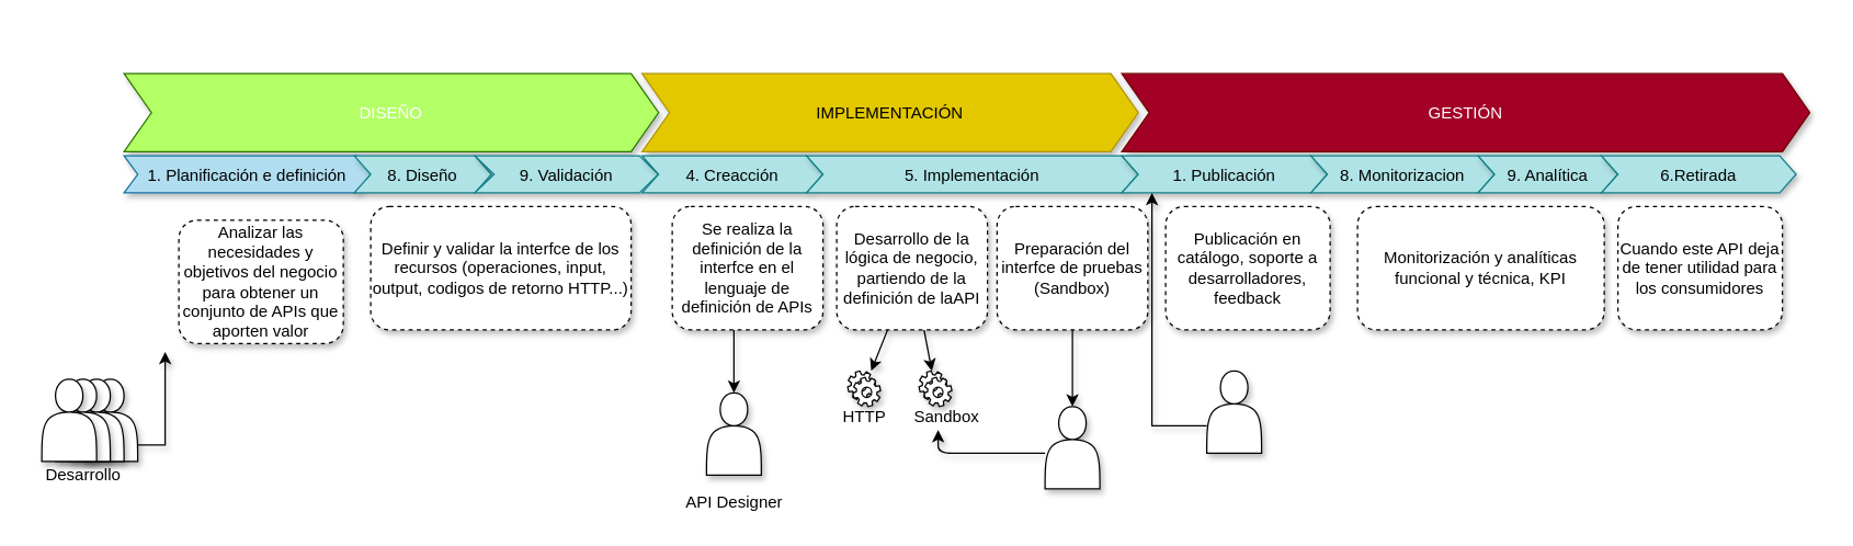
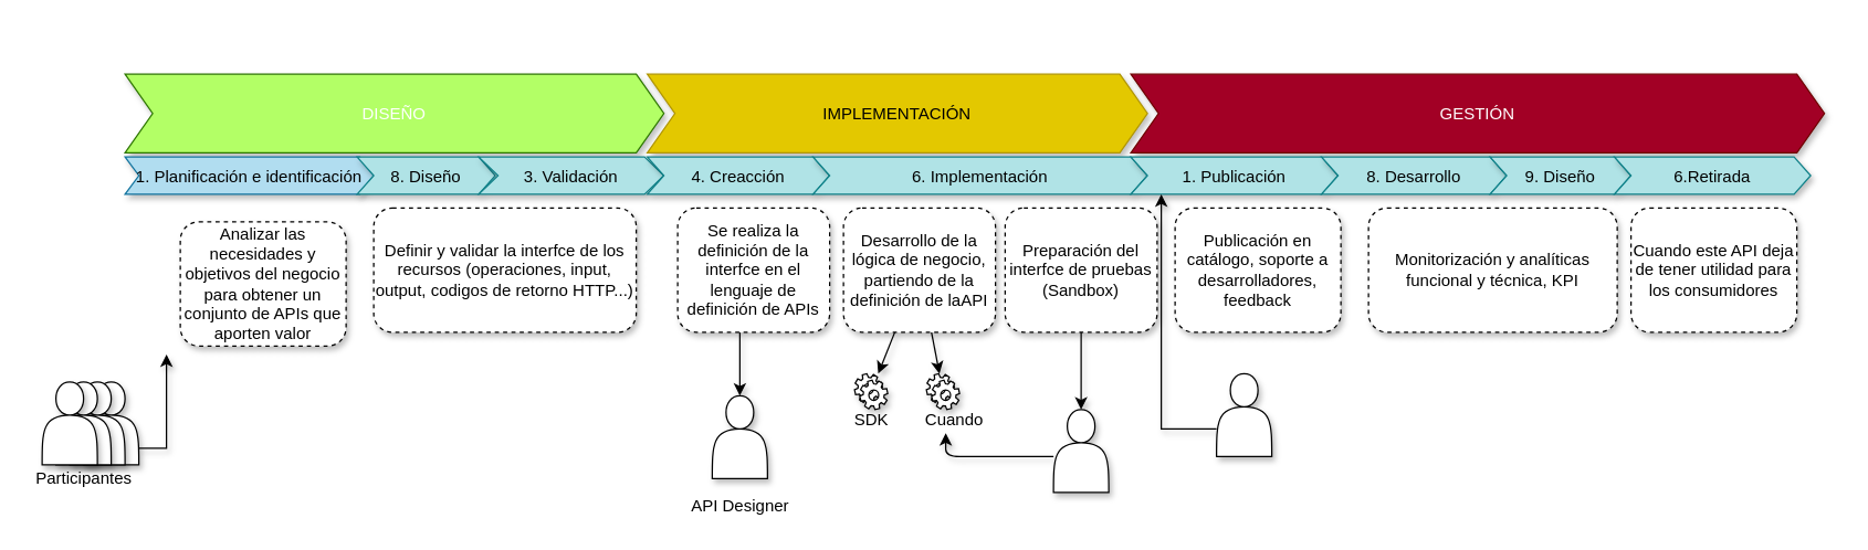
  <mxCell id="0" />
  <mxCell id="1" parent="0" />
  <mxCell id="2" value="" style="swimlane;childLayout=stackLayout;horizontal=1;fillColor=none;horizontalStack=1;resizeParent=1;resizeParentMax=0;resizeLast=0;collapsible=0;strokeColor=none;stackBorder=10;stackSpacing=-12;resizable=1;align=center;points=[];fontColor=#000000;shadow=1;" parent="1" vertex="1"><mxGeometry x="80" y="20" width="1250" height="100" as="geometry" /></mxCell>
  <mxCell id="3" value="DISEÑO" style="shape=step;perimeter=stepPerimeter;fixedSize=1;points=[];fillColor=#B3FF66;fontColor=#ffffff;strokeColor=#2D7600;shadow=1;" parent="2" vertex="1"><mxGeometry x="10" y="33" width="390" height="57" as="geometry" /></mxCell>
  <mxCell id="4" value="IMPLEMENTACIÓN" style="shape=step;perimeter=stepPerimeter;fixedSize=1;points=[];fillColor=#e3c800;fontColor=#000000;strokeColor=#B09500;shadow=1;" parent="2" vertex="1"><mxGeometry x="388" y="33" width="362" height="57" as="geometry" /></mxCell>
  <mxCell id="5" value="GESTIÓN" style="shape=step;perimeter=stepPerimeter;fixedSize=1;points=[];fillColor=#A20025;fontColor=#ffffff;strokeColor=#6F0000;shadow=1;" parent="2" vertex="1"><mxGeometry x="738" y="33" width="502" height="57" as="geometry" /></mxCell>
  <mxCell id="6" value="" style="swimlane;childLayout=stackLayout;horizontal=1;fillColor=none;horizontalStack=1;resizeParent=1;resizeParentMax=0;resizeLast=0;collapsible=0;strokeColor=none;stackBorder=10;stackSpacing=-12;resizable=1;align=center;points=[];fontColor=#000000;shadow=1;" parent="1" vertex="1"><mxGeometry x="80" y="80" width="1240" height="70" as="geometry" /></mxCell>
- <mxCell id="7" value="1. Planificación e definición" style="shape=step;perimeter=stepPerimeter;fixedSize=1;points=[];fillColor=#b1ddf0;strokeColor=#10739e;size=10;shadow=1;" parent="6" vertex="1"><mxGeometry x="10" y="33" width="180" height="27" as="geometry" /></mxCell>
+ <mxCell id="7" value="1. Planificación e identificación" style="shape=step;perimeter=stepPerimeter;fixedSize=1;points=[];fillColor=#b1ddf0;strokeColor=#10739e;size=10;shadow=1;" parent="6" vertex="1"><mxGeometry x="10" y="33" width="180" height="27" as="geometry" /></mxCell>
  <mxCell id="8" value="8. Diseño" style="shape=step;perimeter=stepPerimeter;fixedSize=1;points=[];fillColor=#b0e3e6;strokeColor=#0e8088;size=12;shadow=1;" parent="6" vertex="1"><mxGeometry x="178" y="33" width="100" height="27" as="geometry" /></mxCell>
- <mxCell id="9" value="9. Validación" style="shape=step;perimeter=stepPerimeter;fixedSize=1;points=[];fillColor=#b0e3e6;strokeColor=#0e8088;size=14;shadow=1;" parent="6" vertex="1"><mxGeometry x="266" y="33" width="134" height="27" as="geometry" /></mxCell>
+ <mxCell id="9" value="3. Validación" style="shape=step;perimeter=stepPerimeter;fixedSize=1;points=[];fillColor=#b0e3e6;strokeColor=#0e8088;size=14;shadow=1;" parent="6" vertex="1"><mxGeometry x="266" y="33" width="134" height="27" as="geometry" /></mxCell>
  <mxCell id="10" value="4. Creacción" style="shape=step;perimeter=stepPerimeter;fixedSize=1;points=[];fillColor=#b0e3e6;strokeColor=#0e8088;size=12;shadow=1;" parent="6" vertex="1"><mxGeometry x="388" y="33" width="132" height="27" as="geometry" /></mxCell>
- <mxCell id="11" value="5. Implementación" style="shape=step;perimeter=stepPerimeter;fixedSize=1;points=[];fillColor=#b0e3e6;strokeColor=#0e8088;size=12;shadow=1;" parent="6" vertex="1"><mxGeometry x="508" y="33" width="242" height="27" as="geometry" /></mxCell>
+ <mxCell id="11" value="6. Implementación" style="shape=step;perimeter=stepPerimeter;fixedSize=1;points=[];fillColor=#b0e3e6;strokeColor=#0e8088;size=12;shadow=1;" parent="6" vertex="1"><mxGeometry x="508" y="33" width="242" height="27" as="geometry" /></mxCell>
  <mxCell id="12" value="1. Publicación" style="shape=step;perimeter=stepPerimeter;fixedSize=1;points=[];fillColor=#b0e3e6;strokeColor=#0e8088;size=12;shadow=1;" parent="6" vertex="1"><mxGeometry x="738" y="33" width="150" height="27" as="geometry" /></mxCell>
- <mxCell id="13" value="8. Monitorizacion" style="shape=step;perimeter=stepPerimeter;fixedSize=1;points=[];fillColor=#b0e3e6;strokeColor=#0e8088;size=12;shadow=1;" parent="6" vertex="1"><mxGeometry x="876" y="33" width="134" height="27" as="geometry" /></mxCell>
- <mxCell id="14" value="9. Analítica" style="shape=step;perimeter=stepPerimeter;fixedSize=1;points=[];fillColor=#b0e3e6;strokeColor=#0e8088;size=12;shadow=1;" parent="6" vertex="1"><mxGeometry x="998" y="33" width="102" height="27" as="geometry" /></mxCell>
+ <mxCell id="13" value="8. Desarrollo" style="shape=step;perimeter=stepPerimeter;fixedSize=1;points=[];fillColor=#b0e3e6;strokeColor=#0e8088;size=12;shadow=1;" parent="6" vertex="1"><mxGeometry x="876" y="33" width="134" height="27" as="geometry" /></mxCell>
+ <mxCell id="14" value="9. Diseño" style="shape=step;perimeter=stepPerimeter;fixedSize=1;points=[];fillColor=#b0e3e6;strokeColor=#0e8088;size=12;shadow=1;" parent="6" vertex="1"><mxGeometry x="998" y="33" width="102" height="27" as="geometry" /></mxCell>
  <mxCell id="15" value="6.Retirada" style="shape=step;perimeter=stepPerimeter;fixedSize=1;points=[];fillColor=#b0e3e6;strokeColor=#0e8088;size=12;shadow=1;" parent="6" vertex="1"><mxGeometry x="1088" y="33" width="142" height="27" as="geometry" /></mxCell>
  <mxCell id="16" value="Definir y validar la interfce de los recursos (operaciones, input, output, codigos de retorno HTTP...)" style="shape=ext;rounded=1;html=1;whiteSpace=wrap;dashed=1;fillColor=default;gradientColor=none;shadow=1;" parent="1" vertex="1"><mxGeometry x="270" y="150" width="190" height="90" as="geometry" /></mxCell>
  <mxCell id="17" value="Analizar las necesidades y objetivos del negocio para obtener un conjunto de APIs que aporten valor" style="shape=ext;rounded=1;html=1;whiteSpace=wrap;dashed=1;fillColor=default;shadow=1;glass=0;" parent="1" vertex="1"><mxGeometry x="130" y="160" width="120" height="90" as="geometry" /></mxCell>
  <mxCell id="18" style="edgeStyle=elbowEdgeStyle;html=1;entryX=0.5;entryY=0;entryDx=0;entryDy=0;strokeColor=default;shadow=1;" parent="1" source="19" target="37" edge="1"><mxGeometry relative="1" as="geometry" /></mxCell>
  <mxCell id="19" value="Se realiza la definición de la interfce&amp;nbsp;en el lenguaje de definición de APIs" style="shape=ext;rounded=1;html=1;whiteSpace=wrap;dashed=1;fillColor=default;shadow=1;" parent="1" vertex="1"><mxGeometry x="490" y="150" width="110" height="90" as="geometry" /></mxCell>
  <mxCell id="20" style="edgeStyle=elbowEdgeStyle;html=1;shadow=1;" parent="1" source="21" target="31" edge="1"><mxGeometry relative="1" as="geometry" /></mxCell>
  <mxCell id="21" value="&lt;div&gt;&lt;span&gt;Preparación del interfce de pruebas (Sandbox)&lt;/span&gt;&lt;br&gt;&lt;/div&gt;" style="shape=ext;rounded=1;html=1;whiteSpace=wrap;dashed=1;fillColor=default;shadow=1;" parent="1" vertex="1"><mxGeometry x="727" y="150" width="110" height="90" as="geometry" /></mxCell>
  <mxCell id="22" style="edgeStyle=none;html=1;shadow=1;" parent="1" source="24" target="33" edge="1"><mxGeometry relative="1" as="geometry" /></mxCell>
  <mxCell id="23" style="edgeStyle=none;html=1;shadow=1;" parent="1" source="24" target="32" edge="1"><mxGeometry relative="1" as="geometry" /></mxCell>
  <mxCell id="24" value="Desarrollo de la lógica de negocio, partiendo de la definición de laAPI" style="shape=ext;rounded=1;html=1;whiteSpace=wrap;dashed=1;fillColor=default;shadow=1;" parent="1" vertex="1"><mxGeometry x="610" y="150" width="110" height="90" as="geometry" /></mxCell>
  <mxCell id="25" value="Publicación en catálogo, soporte a desarrolladores, feedback" style="shape=ext;rounded=1;html=1;whiteSpace=wrap;dashed=1;fillColor=default;shadow=1;" parent="1" vertex="1"><mxGeometry x="850" y="150" width="120" height="90" as="geometry" /></mxCell>
  <mxCell id="26" value="Monitorización y analíticas&lt;br&gt;funcional y técnica, KPI" style="shape=ext;rounded=1;html=1;whiteSpace=wrap;dashed=1;fillColor=default;shadow=1;" parent="1" vertex="1"><mxGeometry x="990" y="150" width="180" height="90" as="geometry" /></mxCell>
  <mxCell id="27" value="Cuando este API deja de tener utilidad para los consumidores" style="shape=ext;rounded=1;html=1;whiteSpace=wrap;dashed=1;fillColor=default;shadow=1;" parent="1" vertex="1"><mxGeometry x="1180" y="150" width="120" height="90" as="geometry" /></mxCell>
  <mxCell id="28" style="edgeStyle=orthogonalEdgeStyle;rounded=0;orthogonalLoop=1;jettySize=auto;html=1;shadow=1;" parent="1" source="29" edge="1"><mxGeometry relative="1" as="geometry"><mxPoint x="840" y="140" as="targetPoint" /><Array as="points"><mxPoint x="840" y="310" /></Array></mxGeometry></mxCell>
  <mxCell id="29" value="" style="shape=actor;whiteSpace=wrap;html=1;shadow=1;fillColor=#ffffff;gradientColor=none;" parent="1" vertex="1"><mxGeometry x="880" y="270" width="40" height="60" as="geometry" /></mxCell>
  <mxCell id="30" style="edgeStyle=elbowEdgeStyle;html=1;entryX=0.4;entryY=0.95;entryDx=0;entryDy=0;entryPerimeter=0;shadow=1;" parent="1" source="31" target="35" edge="1"><mxGeometry relative="1" as="geometry"><Array as="points"><mxPoint x="684" y="330" /></Array></mxGeometry></mxCell>
  <mxCell id="31" value="" style="shape=actor;whiteSpace=wrap;html=1;shadow=1;fillColor=#ffffff;gradientColor=none;" parent="1" vertex="1"><mxGeometry x="762" y="296" width="40" height="60" as="geometry" /></mxCell>
  <mxCell id="32" value="" style="shape=mxgraph.bpmn.service_task;html=1;outlineConnect=0;shadow=1;fillColor=#ffffff;gradientColor=none;" parent="1" vertex="1"><mxGeometry x="670" y="270" width="24" height="26" as="geometry" /></mxCell>
  <mxCell id="33" value="" style="shape=mxgraph.bpmn.service_task;html=1;outlineConnect=0;shadow=1;fillColor=#ffffff;gradientColor=none;" parent="1" vertex="1"><mxGeometry x="618" y="270" width="24" height="26" as="geometry" /></mxCell>
- <mxCell id="34" value="HTTP" style="text;html=1;align=center;verticalAlign=middle;resizable=0;points=[];autosize=1;shadow=1;" parent="1" vertex="1"><mxGeometry x="610" y="294" width="40" height="20" as="geometry" /></mxCell>
- <mxCell id="35" value="Sandbox" style="text;html=1;align=center;verticalAlign=middle;resizable=0;points=[];autosize=1;shadow=1;" parent="1" vertex="1"><mxGeometry x="660" y="294" width="60" height="20" as="geometry" /></mxCell>
+ <mxCell id="34" value="SDK" style="text;html=1;align=center;verticalAlign=middle;resizable=0;points=[];autosize=1;shadow=1;" parent="1" vertex="1"><mxGeometry x="610" y="294" width="40" height="20" as="geometry" /></mxCell>
+ <mxCell id="35" value="Cuando" style="text;html=1;align=center;verticalAlign=middle;resizable=0;points=[];autosize=1;shadow=1;" parent="1" vertex="1"><mxGeometry x="660" y="294" width="60" height="20" as="geometry" /></mxCell>
  <mxCell id="36" value="API Designer" style="text;html=1;align=center;verticalAlign=middle;resizable=0;points=[];autosize=1;shadow=1;" parent="1" vertex="1"><mxGeometry x="490" y="356" width="90" height="20" as="geometry" /></mxCell>
  <mxCell id="37" value="" style="shape=actor;whiteSpace=wrap;html=1;shadow=1;fillColor=#ffffff;gradientColor=none;" parent="1" vertex="1"><mxGeometry x="515" y="286" width="40" height="60" as="geometry" /></mxCell>
  <mxCell id="38" value="" style="shape=actor;whiteSpace=wrap;html=1;shadow=1;fillColor=#ffffff;gradientColor=none;" parent="1" vertex="1"><mxGeometry x="60" y="276" width="40" height="60" as="geometry" /></mxCell>
  <mxCell id="39" style="edgeStyle=orthogonalEdgeStyle;rounded=0;orthogonalLoop=1;jettySize=auto;html=1;entryX=0.5;entryY=1;entryDx=0;entryDy=0;shadow=1;" parent="1" edge="1"><mxGeometry relative="1" as="geometry"><mxPoint x="100" y="324" as="sourcePoint" /><mxPoint x="120" y="256" as="targetPoint" /><Array as="points"><mxPoint x="120" y="324" /></Array></mxGeometry></mxCell>
  <mxCell id="40" value="" style="shape=actor;whiteSpace=wrap;html=1;shadow=1;fillColor=#ffffff;gradientColor=none;" parent="1" vertex="1"><mxGeometry x="50" y="276" width="40" height="60" as="geometry" /></mxCell>
- <mxCell id="41" value="Desarrollo" style="text;html=1;align=center;verticalAlign=middle;resizable=0;points=[];autosize=1;shadow=1;" parent="1" vertex="1"><mxGeometry x="20" y="336" width="80" height="20" as="geometry" /></mxCell>
+ <mxCell id="41" value="Participantes" style="text;html=1;align=center;verticalAlign=middle;resizable=0;points=[];autosize=1;shadow=1;" parent="1" vertex="1"><mxGeometry x="20" y="336" width="80" height="20" as="geometry" /></mxCell>
  <mxCell id="42" value="" style="shape=actor;whiteSpace=wrap;html=1;shadow=1;fillColor=#ffffff;gradientColor=none;" parent="1" vertex="1"><mxGeometry x="40" y="276" width="40" height="60" as="geometry" /></mxCell>
  <mxCell id="43" value="" style="shape=actor;whiteSpace=wrap;html=1;shadow=1;fillColor=#ffffff;gradientColor=none;" parent="1" vertex="1"><mxGeometry x="30" y="276" width="40" height="60" as="geometry" /></mxCell>
